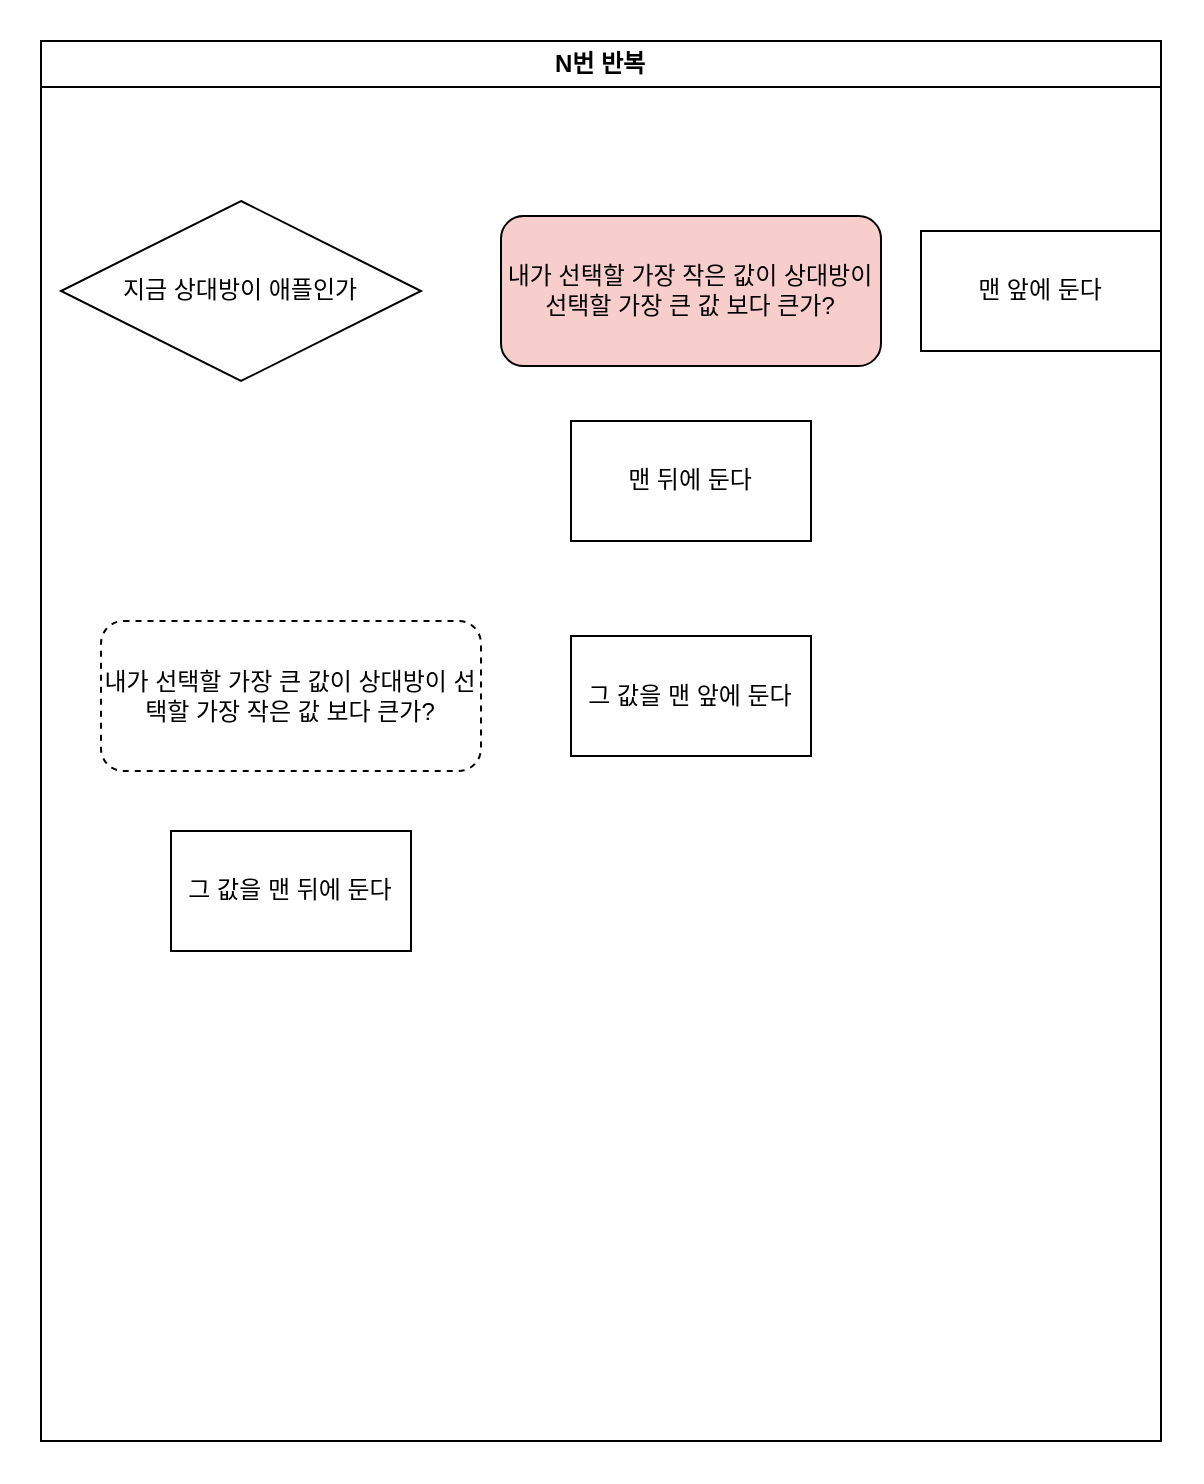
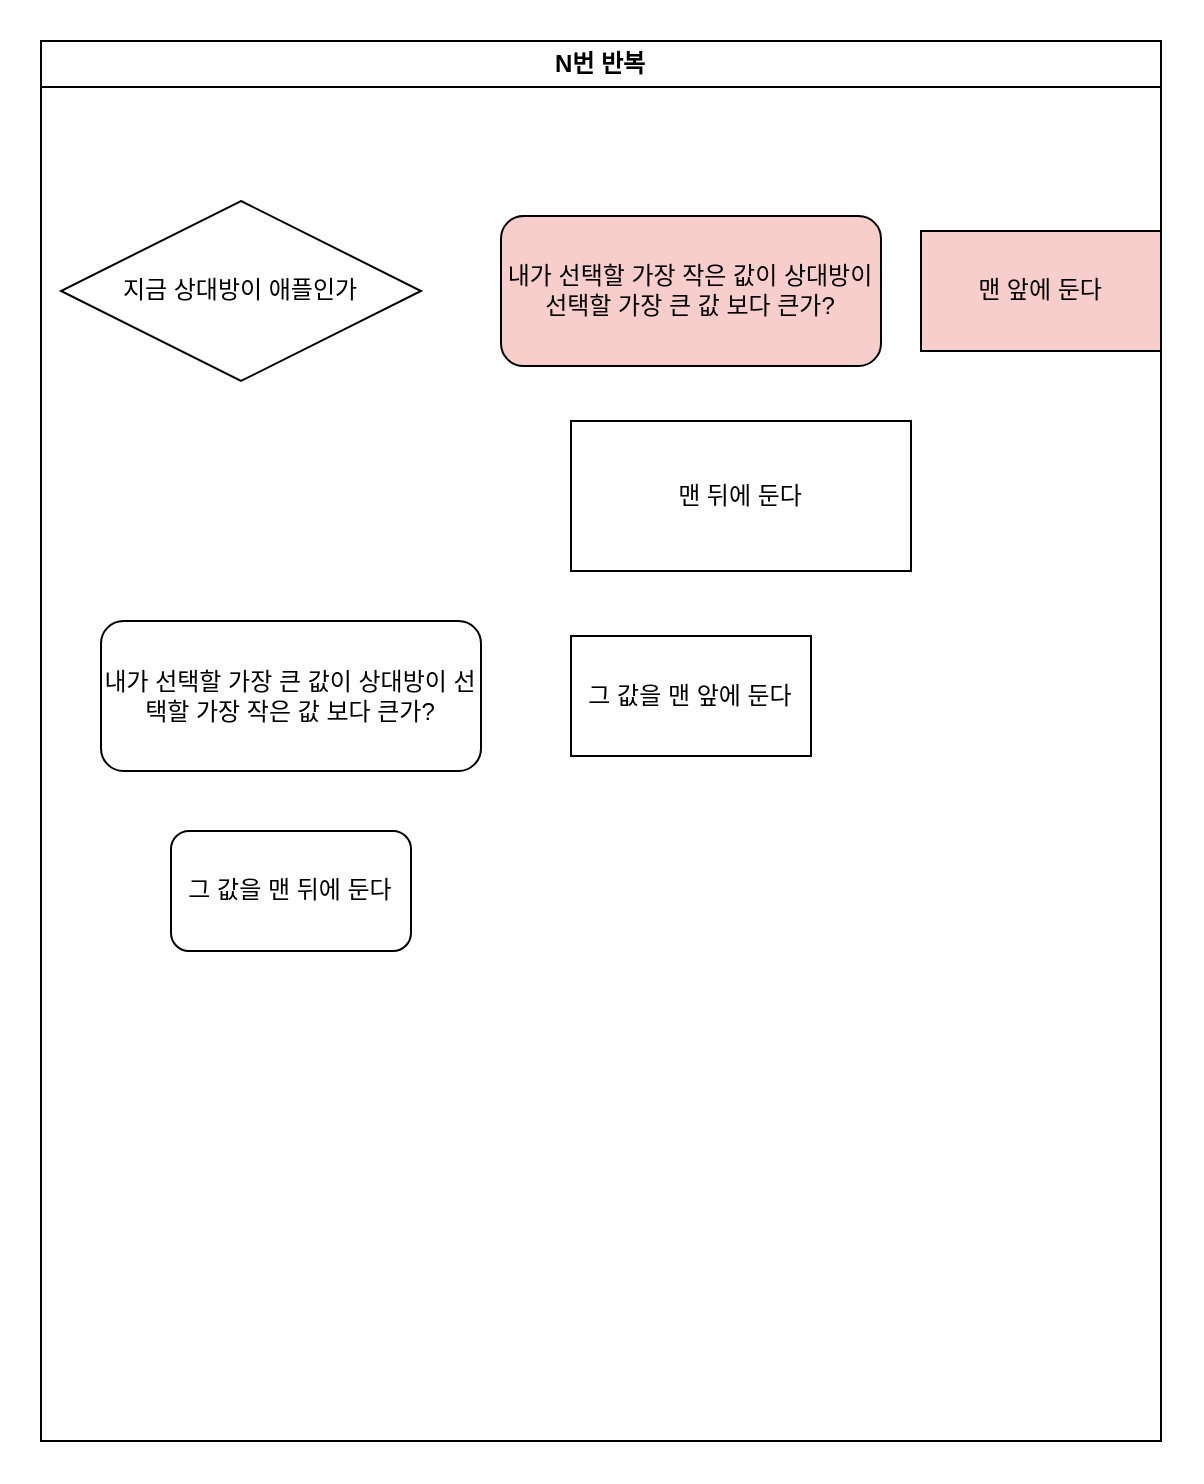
  <mxCell id="0" />
  <mxCell id="1" parent="0" />
  <mxCell id="2" value="N번 반복" style="swimlane;whiteSpace=wrap;html=1;" vertex="1" parent="1"><mxGeometry x="20" y="20" width="560" height="700" as="geometry" /></mxCell>
  <mxCell id="3" value="지금 상대방이 애플인가" style="rounded=0;whiteSpace=wrap;html=1;shape=rhombus;perimeter=rhombusPerimeter;" vertex="1" parent="2"><mxGeometry x="10" y="80" width="180" height="90" as="geometry" /></mxCell>
  <mxCell id="4" value="내가 선택할 가장 작은 값이 상대방이 선택할 가장 큰 값 보다 큰가?" style="rounded=1;whiteSpace=wrap;html=1;fillColor=#f8cecc;" vertex="1" parent="2"><mxGeometry x="230" y="87.5" width="190" height="75" as="geometry" /></mxCell>
- <mxCell id="5" value="맨 뒤에 둔다" style="rounded=0;whiteSpace=wrap;html=1;" vertex="1" parent="2"><mxGeometry x="265" y="190" width="120" height="60" as="geometry" /></mxCell>
- <mxCell id="6" value="맨 앞에 둔다" style="rounded=0;whiteSpace=wrap;html=1;" vertex="1" parent="2"><mxGeometry x="440" y="95" width="120" height="60" as="geometry" /></mxCell>
- <mxCell id="7" value="내가 선택할 가장 큰 값이 상대방이 선택할 가장 작은 값 보다 큰가?" style="rounded=1;whiteSpace=wrap;html=1;dashed=1;" vertex="1" parent="2"><mxGeometry x="30" y="290" width="190" height="75" as="geometry" /></mxCell>
- <mxCell id="8" value="그 값을 맨 뒤에 둔다" style="rounded=0;whiteSpace=wrap;html=1;" vertex="1" parent="2"><mxGeometry x="65" y="395" width="120" height="60" as="geometry" /></mxCell>
+ <mxCell id="5" value="맨 뒤에 둔다" style="rounded=0;whiteSpace=wrap;html=1;" vertex="1" parent="2"><mxGeometry x="265" y="190" width="170" height="75" as="geometry" /></mxCell>
+ <mxCell id="6" value="맨 앞에 둔다" style="rounded=0;whiteSpace=wrap;html=1;fillColor=#f8cecc;" vertex="1" parent="2"><mxGeometry x="440" y="95" width="120" height="60" as="geometry" /></mxCell>
+ <mxCell id="7" value="내가 선택할 가장 큰 값이 상대방이 선택할 가장 작은 값 보다 큰가?" style="rounded=1;whiteSpace=wrap;html=1;" vertex="1" parent="2"><mxGeometry x="30" y="290" width="190" height="75" as="geometry" /></mxCell>
+ <mxCell id="8" value="그 값을 맨 뒤에 둔다" style="whiteSpace=wrap;html=1;rounded=1;" vertex="1" parent="2"><mxGeometry x="65" y="395" width="120" height="60" as="geometry" /></mxCell>
  <mxCell id="9" value="그 값을 맨 앞에 둔다" style="rounded=0;whiteSpace=wrap;html=1;" vertex="1" parent="2"><mxGeometry x="265" y="297.5" width="120" height="60" as="geometry" /></mxCell>
